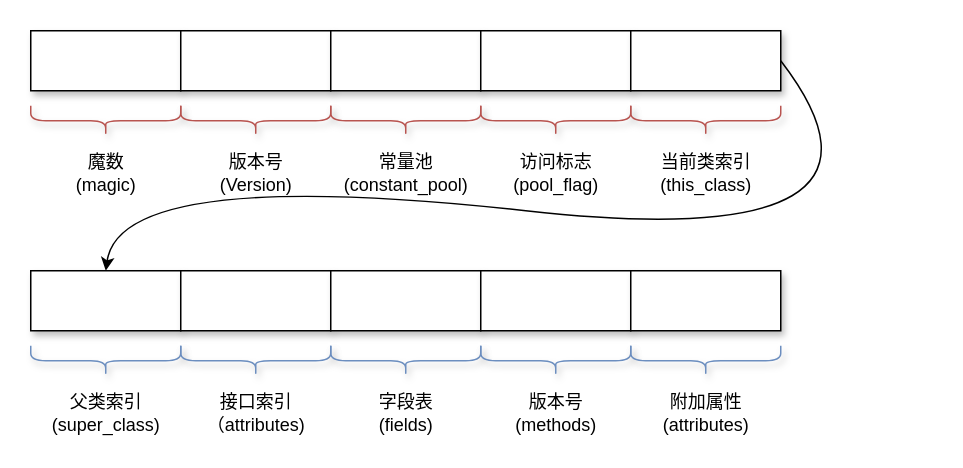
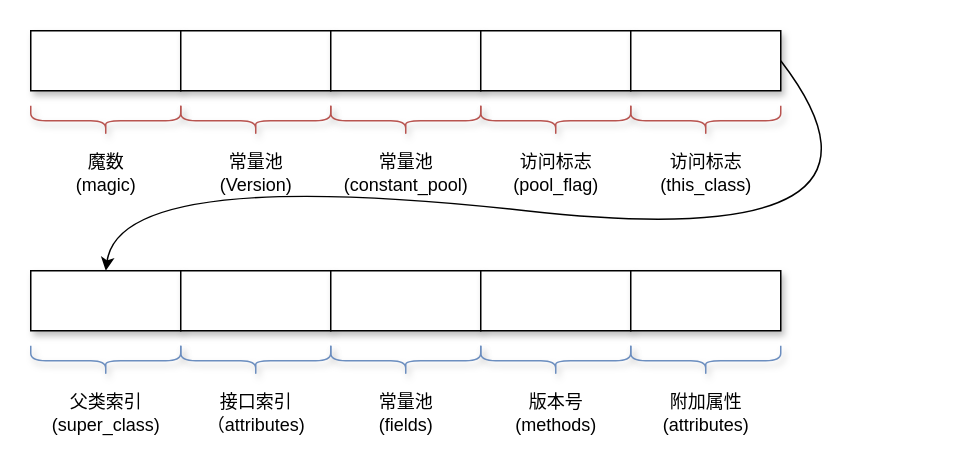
  <mxCell id="0" />
  <mxCell id="1" parent="0" />
  <mxCell id="2" value="" style="rounded=0;whiteSpace=wrap;html=1;shadow=1;" parent="1" vertex="1"><mxGeometry x="20" y="20" width="100" height="40" as="geometry" /></mxCell>
  <mxCell id="3" value="" style="shape=curlyBracket;whiteSpace=wrap;html=1;rounded=1;rotation=-90;shadow=1;fillColor=#f8cecc;strokeColor=#b85450;" parent="1" vertex="1"><mxGeometry x="60" y="30" width="20" height="100" as="geometry" /></mxCell>
  <mxCell id="4" value="魔数&lt;br&gt;(magic)" style="text;html=1;align=center;verticalAlign=middle;resizable=0;points=[];autosize=1;shadow=1;" parent="1" vertex="1"><mxGeometry x="40" y="100" width="60" height="30" as="geometry" /></mxCell>
  <mxCell id="5" value="" style="rounded=0;whiteSpace=wrap;html=1;shadow=1;" parent="1" vertex="1"><mxGeometry x="120" y="20" width="100" height="40" as="geometry" /></mxCell>
  <mxCell id="6" value="" style="shape=curlyBracket;whiteSpace=wrap;html=1;rounded=1;rotation=-90;shadow=1;fillColor=#f8cecc;strokeColor=#b85450;" parent="1" vertex="1"><mxGeometry x="160" y="30" width="20" height="100" as="geometry" /></mxCell>
- <mxCell id="7" value="版本号&lt;br&gt;(Version)" style="text;html=1;align=center;verticalAlign=middle;resizable=0;points=[];autosize=1;shadow=1;" parent="1" vertex="1"><mxGeometry x="140" y="100" width="60" height="30" as="geometry" /></mxCell>
+ <mxCell id="7" value="常量池&lt;br&gt;(Version)" style="text;html=1;align=center;verticalAlign=middle;resizable=0;points=[];autosize=1;shadow=1;" parent="1" vertex="1"><mxGeometry x="140" y="100" width="60" height="30" as="geometry" /></mxCell>
  <mxCell id="8" value="" style="rounded=0;whiteSpace=wrap;html=1;shadow=1;" parent="1" vertex="1"><mxGeometry x="220" y="20" width="100" height="40" as="geometry" /></mxCell>
  <mxCell id="9" value="" style="shape=curlyBracket;whiteSpace=wrap;html=1;rounded=1;rotation=-90;shadow=1;fillColor=#f8cecc;strokeColor=#b85450;" parent="1" vertex="1"><mxGeometry x="260" y="30" width="20" height="100" as="geometry" /></mxCell>
  <mxCell id="10" value="常量池&lt;br&gt;(constant_pool)" style="text;html=1;align=center;verticalAlign=middle;resizable=0;points=[];autosize=1;shadow=1;" parent="1" vertex="1"><mxGeometry x="220" y="100" width="100" height="30" as="geometry" /></mxCell>
  <mxCell id="11" value="" style="rounded=0;whiteSpace=wrap;html=1;shadow=1;" parent="1" vertex="1"><mxGeometry x="320" y="20" width="100" height="40" as="geometry" /></mxCell>
  <mxCell id="12" value="" style="shape=curlyBracket;whiteSpace=wrap;html=1;rounded=1;rotation=-90;shadow=1;fillColor=#f8cecc;strokeColor=#b85450;" parent="1" vertex="1"><mxGeometry x="360" y="30" width="20" height="100" as="geometry" /></mxCell>
  <mxCell id="13" value="访问标志&lt;br&gt;(pool_flag)" style="text;html=1;align=center;verticalAlign=middle;resizable=0;points=[];autosize=1;shadow=1;" parent="1" vertex="1"><mxGeometry x="325" y="100" width="90" height="30" as="geometry" /></mxCell>
  <mxCell id="14" value="" style="rounded=0;whiteSpace=wrap;html=1;shadow=1;" parent="1" vertex="1"><mxGeometry x="420" y="20" width="100" height="40" as="geometry" /></mxCell>
  <mxCell id="15" value="" style="shape=curlyBracket;whiteSpace=wrap;html=1;rounded=1;rotation=-90;shadow=1;fillColor=#f8cecc;strokeColor=#b85450;" parent="1" vertex="1"><mxGeometry x="460" y="30" width="20" height="100" as="geometry" /></mxCell>
- <mxCell id="16" value="当前类索引&lt;br&gt;(this_class)" style="text;html=1;align=center;verticalAlign=middle;resizable=0;points=[];autosize=1;shadow=1;" parent="1" vertex="1"><mxGeometry x="430" y="100" width="80" height="30" as="geometry" /></mxCell>
+ <mxCell id="16" value="访问标志&lt;br&gt;(this_class)" style="text;html=1;align=center;verticalAlign=middle;resizable=0;points=[];autosize=1;shadow=1;" parent="1" vertex="1"><mxGeometry x="430" y="100" width="80" height="30" as="geometry" /></mxCell>
  <mxCell id="17" value="" style="rounded=0;whiteSpace=wrap;html=1;shadow=1;" parent="1" vertex="1"><mxGeometry x="20" y="180" width="100" height="40" as="geometry" /></mxCell>
  <mxCell id="18" value="" style="shape=curlyBracket;whiteSpace=wrap;html=1;rounded=1;rotation=-90;shadow=1;fillColor=#dae8fc;strokeColor=#6c8ebf;" parent="1" vertex="1"><mxGeometry x="60" y="190" width="20" height="100" as="geometry" /></mxCell>
  <mxCell id="19" value="父类索引&lt;br&gt;(super_class)" style="text;html=1;align=center;verticalAlign=middle;resizable=0;points=[];autosize=1;shadow=1;" parent="1" vertex="1"><mxGeometry x="25" y="260" width="90" height="30" as="geometry" /></mxCell>
  <mxCell id="20" value="" style="rounded=0;whiteSpace=wrap;html=1;shadow=1;" parent="1" vertex="1"><mxGeometry x="120" y="180" width="100" height="40" as="geometry" /></mxCell>
  <mxCell id="21" value="" style="shape=curlyBracket;whiteSpace=wrap;html=1;rounded=1;rotation=-90;shadow=1;fillColor=#dae8fc;strokeColor=#6c8ebf;" parent="1" vertex="1"><mxGeometry x="160" y="190" width="20" height="100" as="geometry" /></mxCell>
  <mxCell id="22" value="接口索引&lt;br&gt;（attributes)" style="text;html=1;align=center;verticalAlign=middle;resizable=0;points=[];autosize=1;shadow=1;" parent="1" vertex="1"><mxGeometry x="130" y="260" width="80" height="30" as="geometry" /></mxCell>
  <mxCell id="23" value="" style="rounded=0;whiteSpace=wrap;html=1;shadow=1;" parent="1" vertex="1"><mxGeometry x="220" y="180" width="100" height="40" as="geometry" /></mxCell>
  <mxCell id="24" value="" style="shape=curlyBracket;whiteSpace=wrap;html=1;rounded=1;rotation=-90;shadow=1;fillColor=#dae8fc;strokeColor=#6c8ebf;" parent="1" vertex="1"><mxGeometry x="260" y="190" width="20" height="100" as="geometry" /></mxCell>
- <mxCell id="25" value="字段表&lt;br&gt;(fields)" style="text;html=1;align=center;verticalAlign=middle;resizable=0;points=[];autosize=1;shadow=1;" parent="1" vertex="1"><mxGeometry x="245" y="260" width="50" height="30" as="geometry" /></mxCell>
+ <mxCell id="25" value="常量池&lt;br&gt;(fields)" style="text;html=1;align=center;verticalAlign=middle;resizable=0;points=[];autosize=1;shadow=1;" parent="1" vertex="1"><mxGeometry x="245" y="260" width="50" height="30" as="geometry" /></mxCell>
  <mxCell id="26" value="" style="rounded=0;whiteSpace=wrap;html=1;shadow=1;" parent="1" vertex="1"><mxGeometry x="320" y="180" width="100" height="40" as="geometry" /></mxCell>
  <mxCell id="27" value="" style="shape=curlyBracket;whiteSpace=wrap;html=1;rounded=1;rotation=-90;shadow=1;fillColor=#dae8fc;strokeColor=#6c8ebf;" parent="1" vertex="1"><mxGeometry x="360" y="190" width="20" height="100" as="geometry" /></mxCell>
  <mxCell id="28" value="版本号&lt;br&gt;(methods)" style="text;html=1;align=center;verticalAlign=middle;resizable=0;points=[];autosize=1;shadow=1;" parent="1" vertex="1"><mxGeometry x="335" y="260" width="70" height="30" as="geometry" /></mxCell>
  <mxCell id="29" value="" style="rounded=0;whiteSpace=wrap;html=1;shadow=1;" parent="1" vertex="1"><mxGeometry x="420" y="180" width="100" height="40" as="geometry" /></mxCell>
  <mxCell id="30" value="" style="shape=curlyBracket;whiteSpace=wrap;html=1;rounded=1;rotation=-90;shadow=1;fillColor=#dae8fc;strokeColor=#6c8ebf;" parent="1" vertex="1"><mxGeometry x="460" y="190" width="20" height="100" as="geometry" /></mxCell>
  <mxCell id="31" value="附加属性&lt;br&gt;(attributes)" style="text;html=1;align=center;verticalAlign=middle;resizable=0;points=[];autosize=1;shadow=1;" parent="1" vertex="1"><mxGeometry x="435" y="260" width="70" height="30" as="geometry" /></mxCell>
  <mxCell id="32" value="" style="curved=1;endArrow=classic;html=1;entryX=0.5;entryY=0;entryDx=0;entryDy=0;exitX=1;exitY=0.5;exitDx=0;exitDy=0;" parent="1" source="14" target="17" edge="1"><mxGeometry width="50" height="50" relative="1" as="geometry"><mxPoint x="25" y="390" as="sourcePoint" /><mxPoint x="75" y="340" as="targetPoint" /><Array as="points"><mxPoint x="620" y="170" /><mxPoint x="80" y="110" /></Array></mxGeometry></mxCell>
